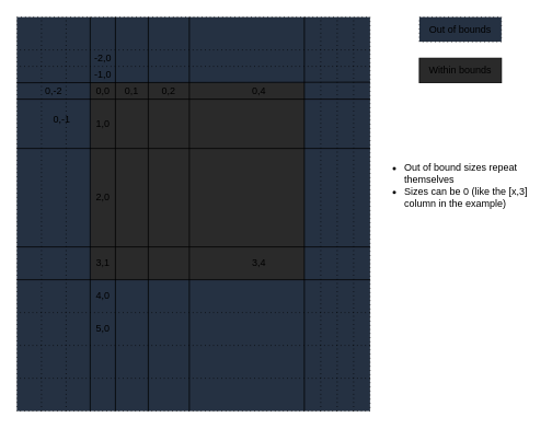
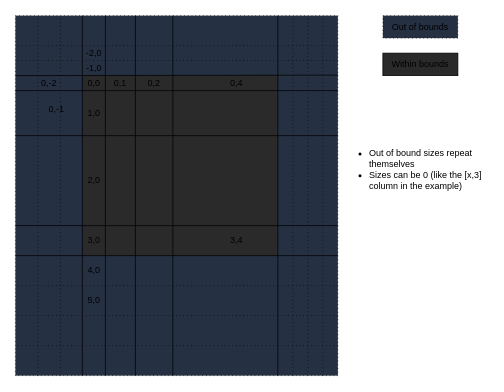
  <mxCell id="0" />
  <mxCell id="1" parent="0" />
  <mxCell id="2" value="" style="rounded=0;whiteSpace=wrap;html=1;fontSize=18;fillColor=#253142;dashed=1;dashPattern=1 4;strokeWidth=1;perimeterSpacing=0;" vertex="1" parent="1"><mxGeometry x="20" y="20" width="430" height="480" as="geometry" /></mxCell>
  <mxCell id="3" value="" style="rounded=0;whiteSpace=wrap;html=1;fontSize=18;strokeColor=none;fillColor=#2A2A2A;sketch=0;shadow=0;glass=0;" parent="1" vertex="1"><mxGeometry x="110" y="100" width="260" height="240" as="geometry" /></mxCell>
  <mxCell id="4" value="" style="endArrow=none;html=1;rounded=0;" edge="1" parent="1"><mxGeometry width="50" height="50" relative="1" as="geometry"><mxPoint x="140" y="500" as="sourcePoint" /><mxPoint x="140" y="20" as="targetPoint" /></mxGeometry></mxCell>
  <mxCell id="5" value="" style="endArrow=none;html=1;rounded=0;" edge="1" parent="1"><mxGeometry width="50" height="50" relative="1" as="geometry"><mxPoint x="180" y="500" as="sourcePoint" /><mxPoint x="180" y="20" as="targetPoint" /></mxGeometry></mxCell>
  <mxCell id="6" value="" style="endArrow=none;html=1;rounded=0;" edge="1" parent="1"><mxGeometry width="50" height="50" relative="1" as="geometry"><mxPoint x="230" y="500" as="sourcePoint" /><mxPoint x="230" y="20" as="targetPoint" /></mxGeometry></mxCell>
  <mxCell id="7" value="" style="endArrow=none;html=1;rounded=0;dashed=1;dashPattern=1 4;" edge="1" parent="1"><mxGeometry width="50" height="50" relative="1" as="geometry"><mxPoint x="410" y="500" as="sourcePoint" /><mxPoint x="410" y="20" as="targetPoint" /></mxGeometry></mxCell>
  <mxCell id="8" value="" style="endArrow=none;html=1;rounded=0;dashed=1;dashPattern=1 4;" edge="1" parent="1"><mxGeometry width="50" height="50" relative="1" as="geometry"><mxPoint x="430" y="500" as="sourcePoint" /><mxPoint x="430" y="20" as="targetPoint" /></mxGeometry></mxCell>
  <mxCell id="9" value="" style="endArrow=none;html=1;rounded=0;" edge="1" parent="1"><mxGeometry width="50" height="50" relative="1" as="geometry"><mxPoint x="450" y="120" as="sourcePoint" /><mxPoint x="20" y="120" as="targetPoint" /></mxGeometry></mxCell>
  <mxCell id="10" value="" style="endArrow=none;html=1;rounded=0;" edge="1" parent="1"><mxGeometry width="50" height="50" relative="1" as="geometry"><mxPoint x="450" y="180" as="sourcePoint" /><mxPoint x="20" y="180" as="targetPoint" /></mxGeometry></mxCell>
  <mxCell id="11" value="" style="endArrow=none;html=1;rounded=0;" edge="1" parent="1"><mxGeometry width="50" height="50" relative="1" as="geometry"><mxPoint x="450" y="300" as="sourcePoint" /><mxPoint x="20" y="300" as="targetPoint" /></mxGeometry></mxCell>
  <mxCell id="12" value="0,0" style="text;html=1;strokeColor=none;fillColor=none;align=center;verticalAlign=middle;whiteSpace=wrap;rounded=0;" vertex="1" parent="1"><mxGeometry x="110" y="100" width="30" height="20" as="geometry" /></mxCell>
  <mxCell id="13" value="1,0" style="text;html=1;strokeColor=none;fillColor=none;align=center;verticalAlign=middle;whiteSpace=wrap;rounded=0;" vertex="1" parent="1"><mxGeometry x="110" y="140" width="30" height="20" as="geometry" /></mxCell>
  <mxCell id="14" value="2,0" style="text;html=1;strokeColor=none;fillColor=none;align=center;verticalAlign=middle;whiteSpace=wrap;rounded=0;" vertex="1" parent="1"><mxGeometry x="110" y="230" width="30" height="20" as="geometry" /></mxCell>
- <mxCell id="15" value="3,1" style="text;html=1;strokeColor=none;fillColor=none;align=center;verticalAlign=middle;whiteSpace=wrap;rounded=0;" vertex="1" parent="1"><mxGeometry x="110" y="310" width="30" height="20" as="geometry" /></mxCell>
+ <mxCell id="15" value="3,0" style="text;html=1;strokeColor=none;fillColor=none;align=center;verticalAlign=middle;whiteSpace=wrap;rounded=0;" vertex="1" parent="1"><mxGeometry x="110" y="310" width="30" height="20" as="geometry" /></mxCell>
  <mxCell id="16" value="4,0" style="text;html=1;strokeColor=none;fillColor=none;align=center;verticalAlign=middle;whiteSpace=wrap;rounded=0;" vertex="1" parent="1"><mxGeometry x="110" y="350" width="30" height="20" as="geometry" /></mxCell>
  <mxCell id="17" value="" style="endArrow=none;html=1;rounded=0;dashed=1;dashPattern=1 4;" edge="1" parent="1"><mxGeometry width="50" height="50" relative="1" as="geometry"><mxPoint x="450" y="420" as="sourcePoint" /><mxPoint x="20" y="420" as="targetPoint" /></mxGeometry></mxCell>
  <mxCell id="18" value="" style="endArrow=none;html=1;rounded=0;dashed=1;dashPattern=1 4;" edge="1" parent="1"><mxGeometry width="50" height="50" relative="1" as="geometry"><mxPoint x="450" y="460" as="sourcePoint" /><mxPoint x="20" y="460" as="targetPoint" /></mxGeometry></mxCell>
  <mxCell id="19" value="" style="endArrow=none;html=1;rounded=0;" edge="1" parent="1"><mxGeometry width="50" height="50" relative="1" as="geometry"><mxPoint x="450" y="99.31" as="sourcePoint" /><mxPoint x="20" y="100" as="targetPoint" /></mxGeometry></mxCell>
  <mxCell id="20" value="" style="endArrow=none;html=1;rounded=0;dashed=1;dashPattern=1 4;" edge="1" parent="1"><mxGeometry width="50" height="50" relative="1" as="geometry"><mxPoint x="450" y="80" as="sourcePoint" /><mxPoint x="20" y="80" as="targetPoint" /></mxGeometry></mxCell>
  <mxCell id="21" value="" style="endArrow=none;html=1;rounded=0;dashed=1;dashPattern=1 4;" edge="1" parent="1"><mxGeometry width="50" height="50" relative="1" as="geometry"><mxPoint x="450" y="60" as="sourcePoint" /><mxPoint x="20" y="60" as="targetPoint" /></mxGeometry></mxCell>
  <mxCell id="22" value="" style="endArrow=none;html=1;rounded=0;dashed=1;dashPattern=1 4;" edge="1" parent="1"><mxGeometry width="50" height="50" relative="1" as="geometry"><mxPoint x="450" y="380" as="sourcePoint" /><mxPoint x="20" y="380" as="targetPoint" /></mxGeometry></mxCell>
  <mxCell id="23" value="5,0" style="text;html=1;strokeColor=none;fillColor=none;align=center;verticalAlign=middle;whiteSpace=wrap;rounded=0;" vertex="1" parent="1"><mxGeometry x="110" y="390" width="30" height="20" as="geometry" /></mxCell>
  <mxCell id="24" value="-1,0" style="text;html=1;strokeColor=none;fillColor=none;align=center;verticalAlign=middle;whiteSpace=wrap;rounded=0;" vertex="1" parent="1"><mxGeometry x="110" y="80" width="30" height="20" as="geometry" /></mxCell>
  <mxCell id="25" value="-2,0" style="text;html=1;strokeColor=none;fillColor=none;align=center;verticalAlign=middle;whiteSpace=wrap;rounded=0;" vertex="1" parent="1"><mxGeometry x="110" y="60" width="30" height="20" as="geometry" /></mxCell>
  <mxCell id="26" value="" style="endArrow=none;html=1;rounded=0;" edge="1" parent="1"><mxGeometry width="50" height="50" relative="1" as="geometry"><mxPoint x="450" y="340" as="sourcePoint" /><mxPoint x="20" y="340" as="targetPoint" /></mxGeometry></mxCell>
  <mxCell id="27" value="" style="endArrow=none;html=1;rounded=0;dashed=1;dashPattern=1 4;" edge="1" parent="1"><mxGeometry width="50" height="50" relative="1" as="geometry"><mxPoint x="390" y="500" as="sourcePoint" /><mxPoint x="390" y="20" as="targetPoint" /></mxGeometry></mxCell>
  <mxCell id="28" value="" style="endArrow=none;html=1;rounded=0;" edge="1" parent="1"><mxGeometry width="50" height="50" relative="1" as="geometry"><mxPoint x="370" y="500" as="sourcePoint" /><mxPoint x="370" y="20" as="targetPoint" /></mxGeometry></mxCell>
  <mxCell id="29" value="" style="endArrow=none;html=1;rounded=0;" edge="1" parent="1"><mxGeometry width="50" height="50" relative="1" as="geometry"><mxPoint x="109.31" y="500" as="sourcePoint" /><mxPoint x="109.31" y="20" as="targetPoint" /></mxGeometry></mxCell>
  <mxCell id="30" value="" style="endArrow=none;html=1;rounded=0;dashed=1;dashPattern=1 4;" edge="1" parent="1"><mxGeometry width="50" height="50" relative="1" as="geometry"><mxPoint x="80" y="500" as="sourcePoint" /><mxPoint x="80" y="20" as="targetPoint" /></mxGeometry></mxCell>
  <mxCell id="31" value="" style="endArrow=none;html=1;rounded=0;dashed=1;dashPattern=1 4;" edge="1" parent="1"><mxGeometry width="50" height="50" relative="1" as="geometry"><mxPoint x="50" y="500" as="sourcePoint" /><mxPoint x="50" y="20" as="targetPoint" /></mxGeometry></mxCell>
  <mxCell id="32" value="3,4" style="text;html=1;strokeColor=none;fillColor=none;align=center;verticalAlign=middle;whiteSpace=wrap;rounded=0;" vertex="1" parent="1"><mxGeometry x="300" y="310" width="30" height="20" as="geometry" /></mxCell>
  <mxCell id="33" value="0,4" style="text;html=1;strokeColor=none;fillColor=none;align=center;verticalAlign=middle;whiteSpace=wrap;rounded=0;" vertex="1" parent="1"><mxGeometry x="300" y="100" width="30" height="20" as="geometry" /></mxCell>
  <mxCell id="34" value="0,-1" style="text;html=1;strokeColor=none;fillColor=none;align=center;verticalAlign=middle;whiteSpace=wrap;rounded=0;" vertex="1" parent="1"><mxGeometry x="60" y="135" width="30" height="20" as="geometry" /></mxCell>
  <mxCell id="35" value="0,-2" style="text;html=1;strokeColor=none;fillColor=none;align=center;verticalAlign=middle;whiteSpace=wrap;rounded=0;" vertex="1" parent="1"><mxGeometry x="50" y="100" width="30" height="20" as="geometry" /></mxCell>
  <mxCell id="36" value="0,1" style="text;html=1;strokeColor=none;fillColor=none;align=center;verticalAlign=middle;whiteSpace=wrap;rounded=0;" vertex="1" parent="1"><mxGeometry x="140" y="100" width="40" height="20" as="geometry" /></mxCell>
  <mxCell id="37" value="0,2" style="text;html=1;strokeColor=none;fillColor=none;align=center;verticalAlign=middle;whiteSpace=wrap;rounded=0;" vertex="1" parent="1"><mxGeometry x="190" y="100" width="30" height="20" as="geometry" /></mxCell>
  <mxCell id="38" value="Out of bounds" style="text;html=1;strokeColor=default;fillColor=#253142;align=center;verticalAlign=middle;whiteSpace=wrap;rounded=0;dashed=1;dashPattern=1 4;" vertex="1" parent="1"><mxGeometry x="510" y="20" width="100" height="30" as="geometry" /></mxCell>
  <mxCell id="39" value="Within bounds" style="text;html=1;strokeColor=default;fillColor=#2A2A2A;align=center;verticalAlign=middle;whiteSpace=wrap;rounded=0;" vertex="1" parent="1"><mxGeometry x="510" y="70" width="100" height="30" as="geometry" /></mxCell>
  <mxCell id="40" value="&lt;ul&gt;&lt;li&gt;Out of bound sizes repeat themselves&lt;/li&gt;&lt;li&gt;Sizes can be 0 (like the [x,3] column in the example)&lt;/li&gt;&lt;/ul&gt;" style="text;html=1;strokeColor=none;fillColor=none;align=left;verticalAlign=middle;whiteSpace=wrap;rounded=0;sketch=0;" vertex="1" parent="1"><mxGeometry x="450" y="140" width="200" height="170" as="geometry" /></mxCell>
